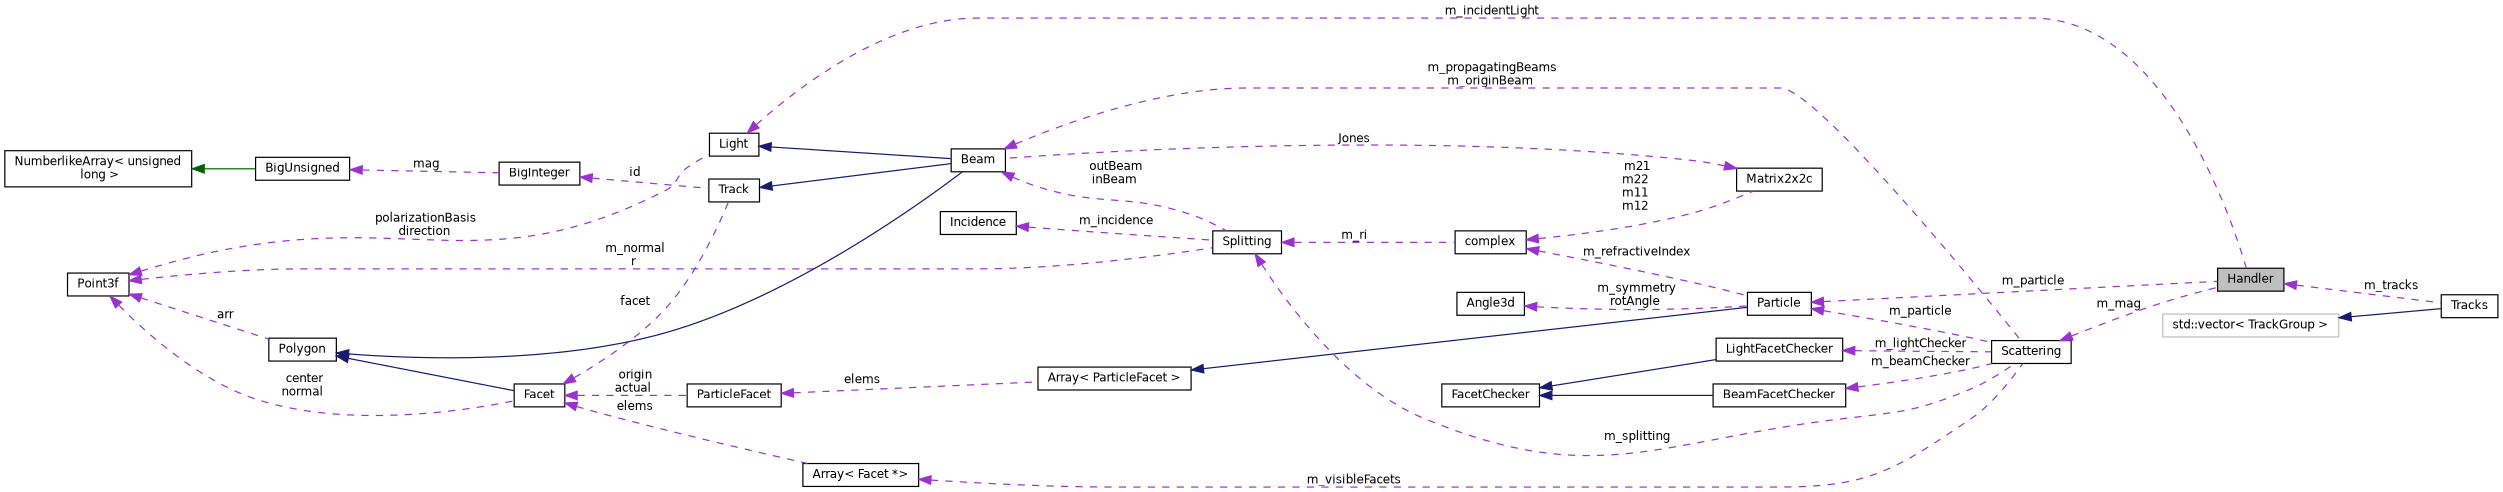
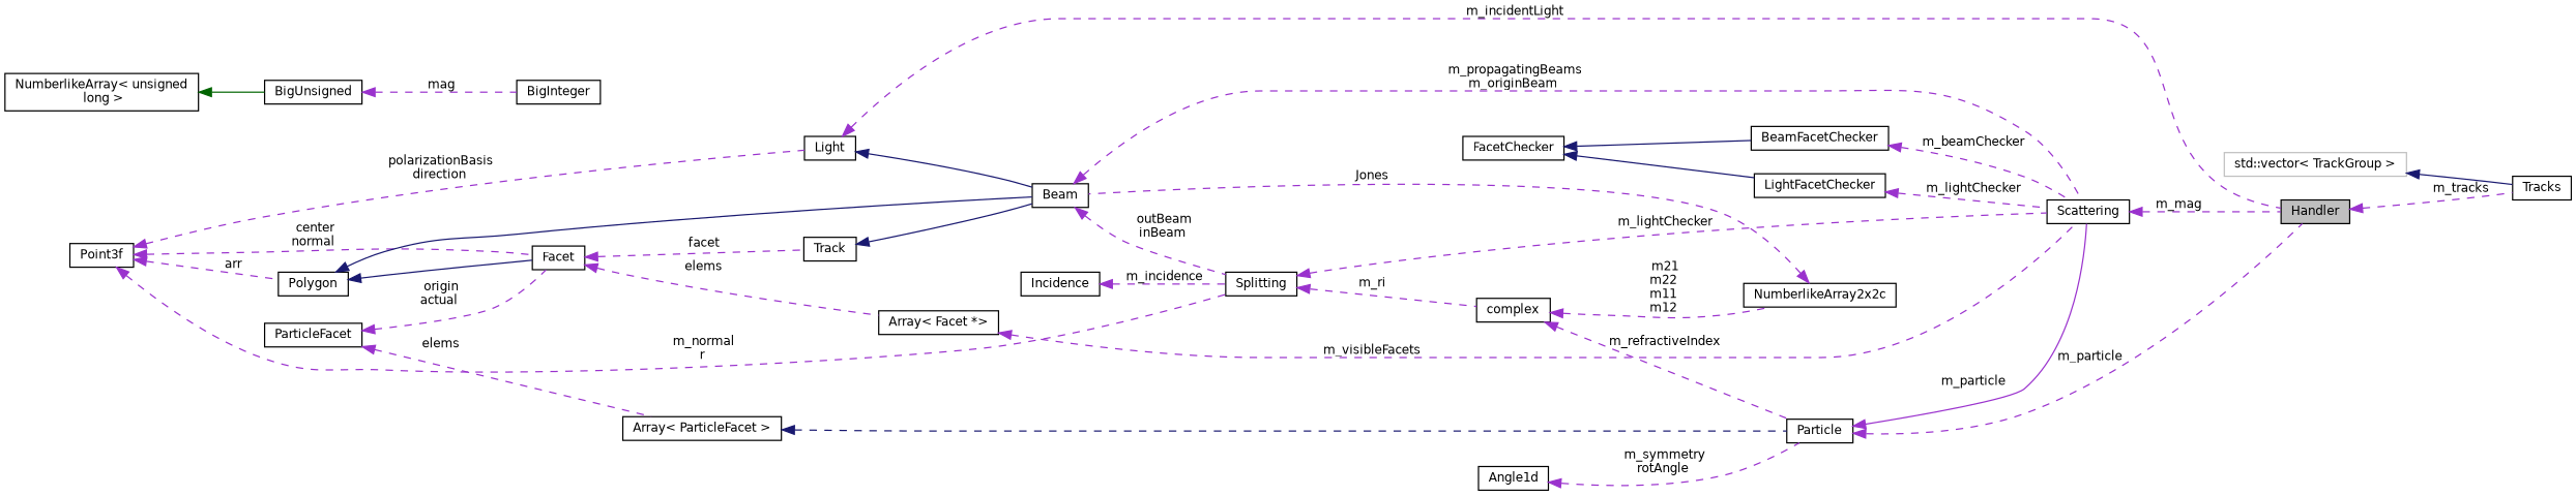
  digraph {
    rankdir=LR
    node [color=black fillcolor=white fontname=Helvetica fontsize=10 shape=record style=filled]
    edge [color=darkorchid3 dir=back fontname=Helvetica fontsize=10 labelfontname=Helvetica labelfontsize=10 style=dashed]
    n1 [fillcolor=grey75 fontcolor=black height=0.2 label=Handler width=0.4]
    n2 [height=0.2 label=Tracks width=0.4]
    n3 [height=0.2 label=Light width=0.4]
    n4 [height=0.2 label=Beam width=0.4]
    n5 [height=0.2 label=Splitting width=0.4]
    n6 [height=0.2 label=Scattering width=0.4]
    n7 [height=0.2 label=Point3f width=0.4]
    n8 [height=0.2 label=Facet width=0.4]
    n9 [height=0.2 label=Polygon width=0.4]
    n10 [height=0.2 label=ParticleFacet width=0.4]
    n11 [height=0.2 label="Array\< Facet *\>" width=0.4]
    n12 [height=0.2 label=Track width=0.4]
    n13 [height=0.2 label=complex width=0.4]
    n14 [color=grey75 height=0.2 label="std::vector\< TrackGroup \>" width=0.4]
    n15 [height=0.2 label=Particle width=0.4]
    n16 [height=0.2 label="Array\< ParticleFacet \>" width=0.4]
-   n17 [height=0.2 label=Matrix2x2c width=0.4]
-   n18 [height=0.2 label=Angle3d width=0.4]
+   n17 [height=0.2 label=NumberlikeArray2x2c width=0.4]
+   n18 [height=0.2 label=Angle1d width=0.4]
    n19 [height=0.2 label=LightFacetChecker width=0.4]
    n20 [height=0.2 label=FacetChecker width=0.4]
    n21 [height=0.2 label=BeamFacetChecker width=0.4]
    n22 [height=0.2 label=Incidence width=0.4]
    n23 [height=0.2 label=BigInteger width=0.4]
    n24 [height=0.2 label=BigUnsigned width=0.4]
    n25 [height=0.2 label="NumberlikeArray\< unsigned\l long \>" width=0.4]
    n1 -> n2 [label=" m_tracks"]
    n3 -> n1 [label=" m_incidentLight"]
    n3 -> n4 [color=midnightblue style=solid]
    n4 -> n5 [label=" outBeam\ninBeam"]
    n4 -> n6 [label=" m_propagatingBeams\nm_originBeam"]
-   n5 -> n6 [label=" m_splitting"]
+   n5 -> n6 [label=" m_lightChecker"]
    n5 -> n13 [label=" m_ri"]
    n6 -> n1 [label=" m_mag"]
    n7 -> n3 [label=" polarizationBasis\ndirection"]
    n7 -> n5 [label=" m_normal\nr"]
    n7 -> n8 [label=" center\nnormal"]
    n7 -> n9 [label=" arr"]
-   n8 -> n10 [label=" origin\nactual"]
+   n10 -> n8 [label=" origin\nactual"]
    n8 -> n11 [label=" elems"]
    n8 -> n12 [label=" facet"]
    n9 -> n4 [color=midnightblue style=solid]
    n9 -> n8 [color=midnightblue style=solid]
    n10 -> n16 [label=" elems"]
    n11 -> n6 [label=" m_visibleFacets"]
    n12 -> n4 [color=midnightblue style=solid]
    n13 -> n15 [label=" m_refractiveIndex"]
    n13 -> n17 [label=" m21\nm22\nm11\nm12"]
    n14 -> n2 [color=midnightblue style=solid]
    n15 -> n1 [label=" m_particle"]
-   n15 -> n6 [label=" m_particle"]
-   n16 -> n15 [color=midnightblue style=solid]
+   n15 -> n6 [label=" m_particle" style=solid]
+   n16 -> n15 [color=midnightblue]
    n17 -> n4 [label=" Jones"]
    n18 -> n15 [label=" m_symmetry\nrotAngle"]
    n19 -> n6 [label=" m_lightChecker"]
    n20 -> n19 [color=midnightblue style=solid]
    n20 -> n21 [color=midnightblue style=solid]
    n21 -> n6 [label=" m_beamChecker"]
    n22 -> n5 [label=" m_incidence"]
-   n23 -> n12 [label=" id"]
    n24 -> n23 [label=" mag"]
    n25 -> n24 [color=darkgreen style=solid]
  }
